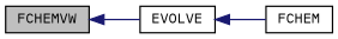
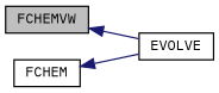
  digraph {
    fontname="IBM Plex Mono"
    rankdir=LR
    node [color=black fillcolor=white fontname="IBM Plex Mono" fontsize=10 shape=record style=filled]
    edge [color=midnightblue dir=back fontname="IBM Plex Mono" fontsize=10 labelfontname=Helvetica labelfontsize=10 style=solid]
    n1 [fillcolor=grey75 fontcolor=black height=0.2 label=FCHEMVW width=0.4]
    n2 [height=0.2 label=EVOLVE width=0.4]
    n3 [height=0.2 label=FCHEM width=0.4]
    n1 -> n2
-   n2 -> n3
+   n3 -> n2
  }
